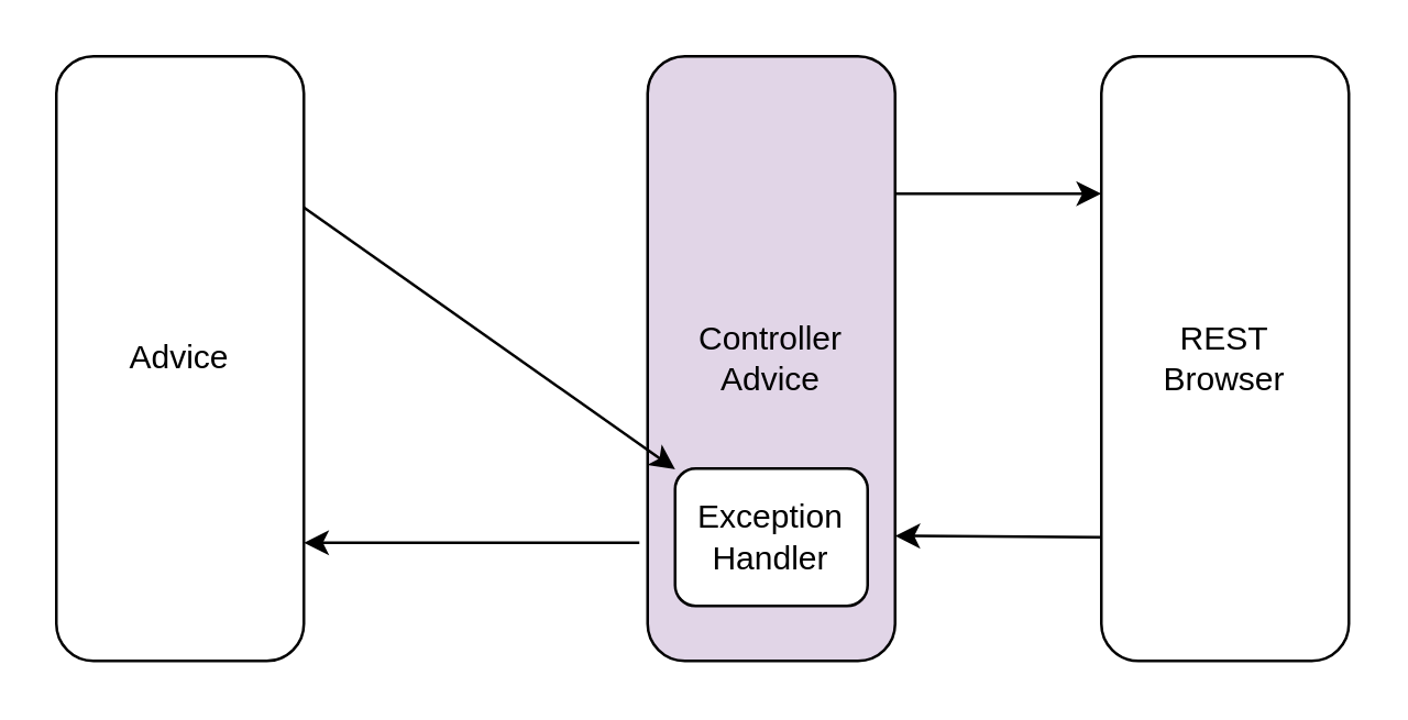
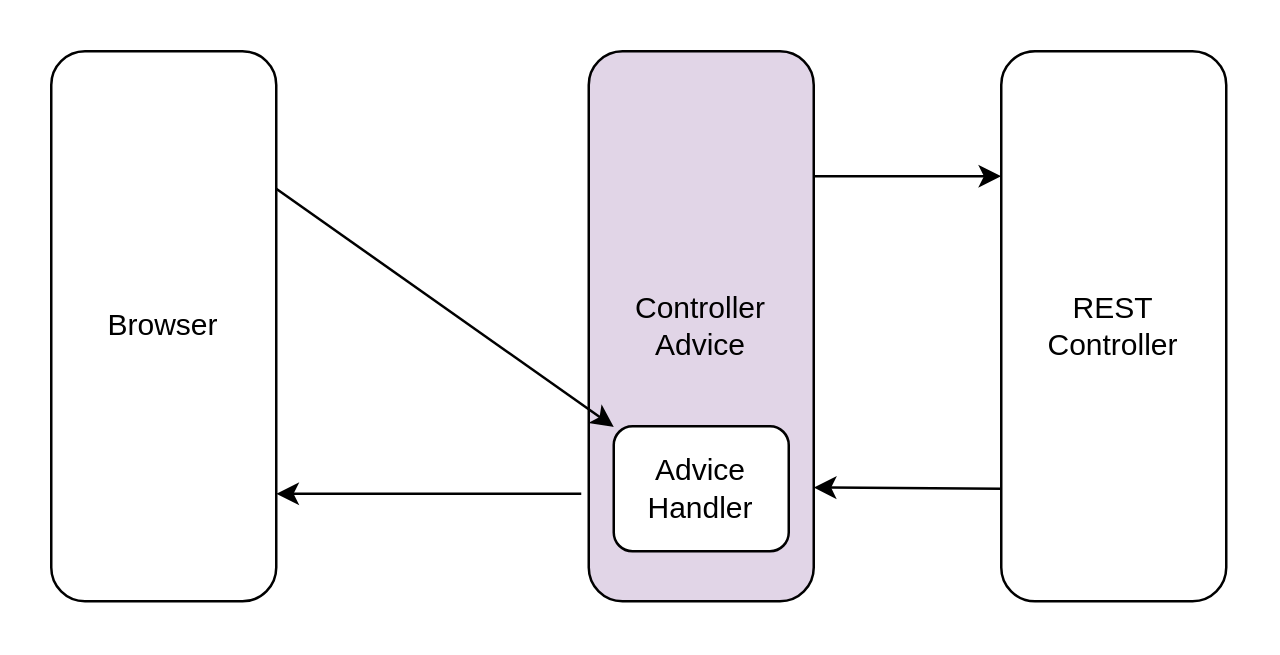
  <mxCell id="0" />
  <mxCell id="1" parent="0" />
- <mxCell id="2" value="Advice" style="rounded=1;whiteSpace=wrap;html=1;" vertex="1" parent="1"><mxGeometry x="20" y="20" width="90" height="220" as="geometry" /></mxCell>
+ <mxCell id="2" value="Browser" style="rounded=1;whiteSpace=wrap;html=1;" vertex="1" parent="1"><mxGeometry x="20" y="20" width="90" height="220" as="geometry" /></mxCell>
  <mxCell id="3" value="Controller&lt;br&gt;Advice" style="rounded=1;whiteSpace=wrap;html=1;fillColor=#e1d5e7;" vertex="1" parent="1"><mxGeometry x="235" y="20" width="90" height="220" as="geometry" /></mxCell>
- <mxCell id="4" value="REST&lt;br&gt;Browser" style="rounded=1;whiteSpace=wrap;html=1;" vertex="1" parent="1"><mxGeometry x="400" y="20" width="90" height="220" as="geometry" /></mxCell>
- <mxCell id="5" value="Exception&lt;br&gt;Handler" style="rounded=1;whiteSpace=wrap;html=1;" vertex="1" parent="1"><mxGeometry x="245" y="170" width="70" height="50" as="geometry" /></mxCell>
+ <mxCell id="4" value="REST&lt;br&gt;Controller" style="rounded=1;whiteSpace=wrap;html=1;" vertex="1" parent="1"><mxGeometry x="400" y="20" width="90" height="220" as="geometry" /></mxCell>
+ <mxCell id="5" value="Advice&lt;br&gt;Handler" style="rounded=1;whiteSpace=wrap;html=1;" vertex="1" parent="1"><mxGeometry x="245" y="170" width="70" height="50" as="geometry" /></mxCell>
  <mxCell id="6" value="" style="endArrow=classic;html=1;exitX=1;exitY=0.25;exitDx=0;exitDy=0;" edge="1" parent="1" source="2" target="5"><mxGeometry width="50" height="50" relative="1" as="geometry"><mxPoint x="130" y="110" as="sourcePoint" /><mxPoint x="180" y="60" as="targetPoint" /></mxGeometry></mxCell>
  <mxCell id="7" value="" style="endArrow=classic;html=1;" edge="1" parent="1"><mxGeometry width="50" height="50" relative="1" as="geometry"><mxPoint x="232" y="197" as="sourcePoint" /><mxPoint x="110" y="197" as="targetPoint" /></mxGeometry></mxCell>
  <mxCell id="8" value="" style="endArrow=classic;html=1;exitX=1;exitY=0.25;exitDx=0;exitDy=0;" edge="1" parent="1"><mxGeometry width="50" height="50" relative="1" as="geometry"><mxPoint x="325" y="70" as="sourcePoint" /><mxPoint x="400" y="70" as="targetPoint" /></mxGeometry></mxCell>
  <mxCell id="9" value="" style="endArrow=classic;html=1;" edge="1" parent="1"><mxGeometry width="50" height="50" relative="1" as="geometry"><mxPoint x="400" y="195" as="sourcePoint" /><mxPoint x="325" y="194.5" as="targetPoint" /></mxGeometry></mxCell>
